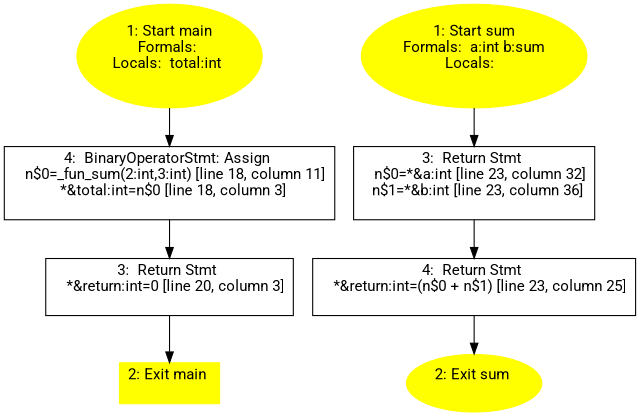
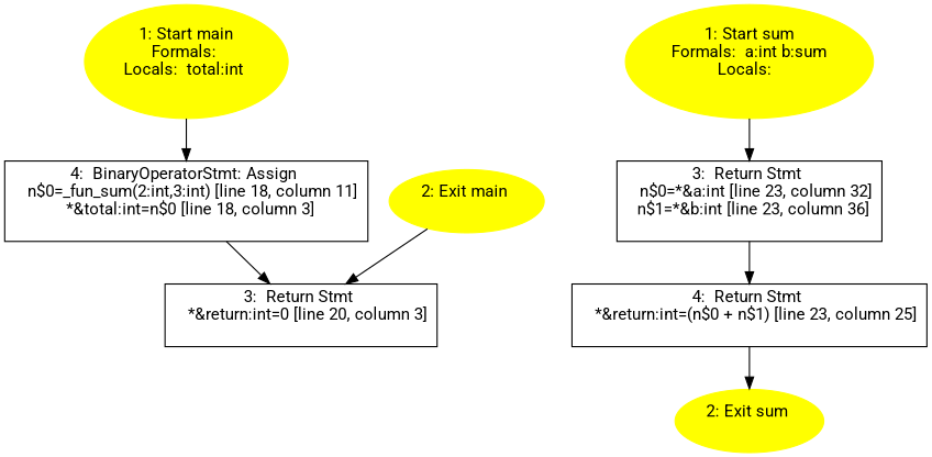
  digraph {
    fontname=Roboto
    node [fontname=Roboto]
    edge [fontname=Roboto]
    n1 [color=yellow label="1: Start main\nFormals: \nLocals:  total:int \n  " style=filled]
    n2 [label="4:  BinaryOperatorStmt: Assign \n   n$0=_fun_sum(2:int,3:int) [line 18, column 11]\n  *&total:int=n$0 [line 18, column 3]\n " shape=box]
    n3 [label="3:  Return Stmt \n   *&return:int=0 [line 20, column 3]\n " shape=box]
-   n4 [color=yellow label="2: Exit main \n  " style=filled shape=box]
+   n4 [color=yellow label="2: Exit main \n  " style=filled]
    n5 [color=yellow label="1: Start sum\nFormals:  a:int b:sum\nLocals:  \n  " style=filled]
    n6 [label="3:  Return Stmt \n   n$0=*&a:int [line 23, column 32]\n  n$1=*&b:int [line 23, column 36]\n " shape=box]
    n7 [label="4:  Return Stmt \n   *&return:int=(n$0 + n$1) [line 23, column 25]\n " shape=box]
    n8 [color=yellow label="2: Exit sum \n  " style=filled]
    n1 -> n2
    n2 -> n3
-   n3 -> n4
+   n4 -> n3
    n5 -> n6
    n6 -> n7
    n7 -> n8
  }
